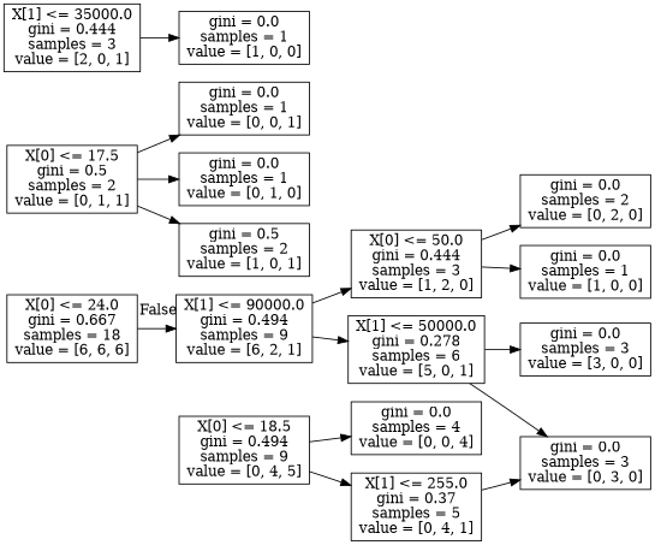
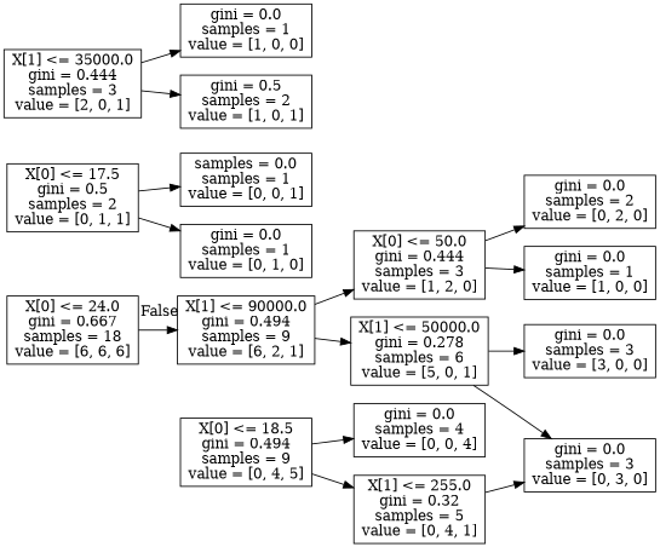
  digraph {
    rankdir=LR
    node [shape=box]
    n1 [label="X[0] <= 24.0\ngini = 0.667\nsamples = 18\nvalue = [6, 6, 6]"]
    n2 [label="X[1] <= 90000.0\ngini = 0.494\nsamples = 9\nvalue = [6, 2, 1]"]
    n3 [label="X[0] <= 18.5\ngini = 0.494\nsamples = 9\nvalue = [0, 4, 5]"]
-   n4 [label="X[1] <= 255.0\ngini = 0.37\nsamples = 5\nvalue = [0, 4, 1]"]
+   n4 [label="X[1] <= 255.0\ngini = 0.32\nsamples = 5\nvalue = [0, 4, 1]"]
    n5 [label="gini = 0.0\nsamples = 4\nvalue = [0, 0, 4]"]
    n6 [label="X[1] <= 50000.0\ngini = 0.278\nsamples = 6\nvalue = [5, 0, 1]"]
    n7 [label="X[0] <= 50.0\ngini = 0.444\nsamples = 3\nvalue = [1, 2, 0]"]
    n8 [label="gini = 0.0\nsamples = 3\nvalue = [0, 3, 0]"]
    n9 [label="X[0] <= 17.5\ngini = 0.5\nsamples = 2\nvalue = [0, 1, 1]"]
-   n10 [label="gini = 0.0\nsamples = 1\nvalue = [0, 0, 1]"]
+   n10 [label="samples = 0.0\nsamples = 1\nvalue = [0, 0, 1]"]
    n11 [label="gini = 0.0\nsamples = 1\nvalue = [0, 1, 0]"]
    n12 [label="gini = 0.0\nsamples = 3\nvalue = [3, 0, 0]"]
    n13 [label="gini = 0.0\nsamples = 2\nvalue = [0, 2, 0]"]
    n14 [label="gini = 0.0\nsamples = 1\nvalue = [1, 0, 0]"]
    n15 [label="X[1] <= 35000.0\ngini = 0.444\nsamples = 3\nvalue = [2, 0, 1]"]
    n16 [label="gini = 0.0\nsamples = 1\nvalue = [1, 0, 0]"]
    n17 [label="gini = 0.5\nsamples = 2\nvalue = [1, 0, 1]"]
    n1 -> n2 [headlabel=False labelangle=-45 labeldistance=2.5]
    n2 -> n6
    n2 -> n7
    n3 -> n4
    n3 -> n5
    n4 -> n8
    n6 -> n8
    n6 -> n12
    n7 -> n13
    n7 -> n14
    n9 -> n10
    n9 -> n11
    n15 -> n16
-   n9 -> n17
+   n15 -> n17
  }
